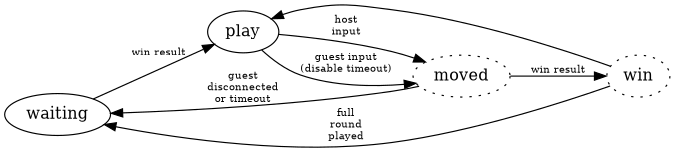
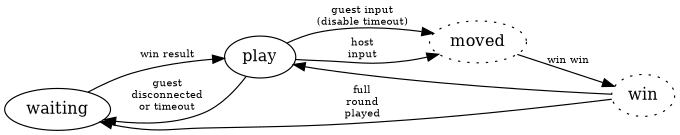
  digraph {
    rankdir=LR
    splines=true
    edge [fontsize=9]
    waiting
    play
    moved [style=dotted]
    win [style=dotted]
    waiting -> play [label="win result"]
-   moved -> waiting [label="guest\ndisconnected\nor timeout"]
+   play -> waiting [label="guest\ndisconnected\nor timeout"]
    play -> moved [label="guest input\n(disable timeout)"]
    play -> moved [label="host\ninput"]
-   moved -> win [label="win result"]
+   moved -> win [label="win win"]
    win -> waiting [label="full\nround\nplayed"]
    win -> play
  }
